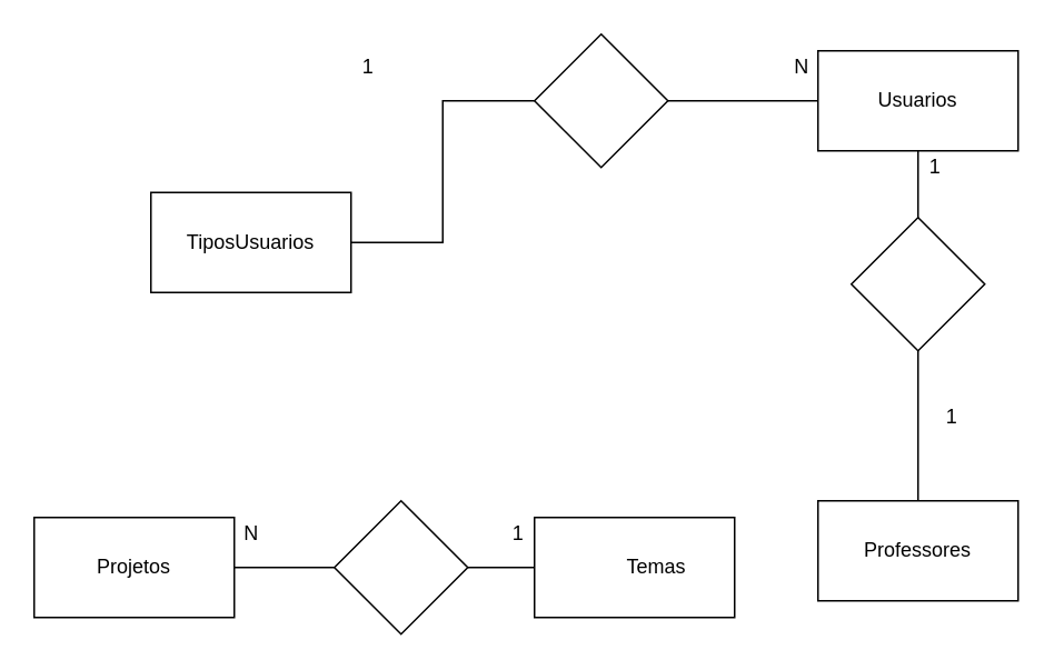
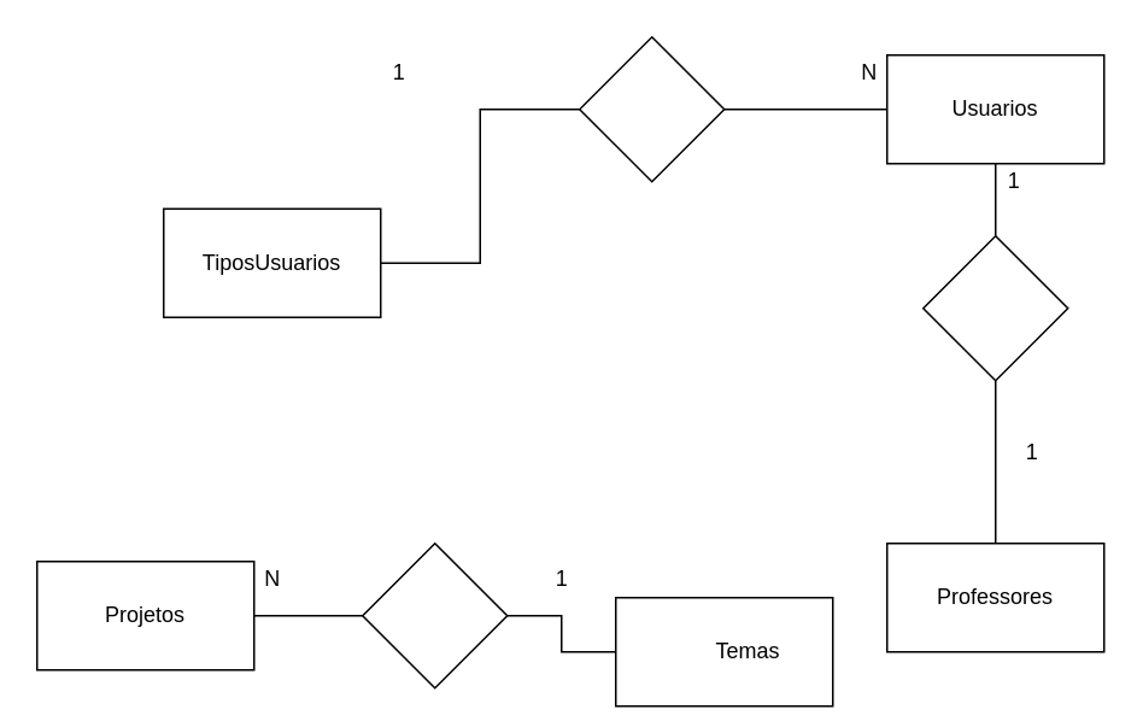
  <mxCell id="0" />
  <mxCell id="1" parent="0" />
  <mxCell id="2" value="TiposUsuarios" style="rounded=0;whiteSpace=wrap;html=1;" vertex="1" parent="1"><mxGeometry x="90" y="115" width="120" height="60" as="geometry" /></mxCell>
  <mxCell id="3" style="edgeStyle=orthogonalEdgeStyle;rounded=0;orthogonalLoop=1;jettySize=auto;html=1;exitX=0;exitY=0.5;exitDx=0;exitDy=0;entryX=1;entryY=0.5;entryDx=0;entryDy=0;endArrow=none;endFill=0;" edge="1" parent="1" source="5" target="2"><mxGeometry relative="1" as="geometry" /></mxCell>
  <mxCell id="4" style="edgeStyle=orthogonalEdgeStyle;rounded=0;orthogonalLoop=1;jettySize=auto;html=1;exitX=1;exitY=0.5;exitDx=0;exitDy=0;endArrow=none;endFill=0;" edge="1" parent="1" source="5" target="7"><mxGeometry relative="1" as="geometry"><mxPoint x="490" y="60" as="targetPoint" /></mxGeometry></mxCell>
  <mxCell id="5" value="" style="rhombus;whiteSpace=wrap;html=1;strokeWidth=1;" vertex="1" parent="1"><mxGeometry x="320" y="20" width="80" height="80" as="geometry" /></mxCell>
  <mxCell id="6" value="1" style="text;html=1;align=center;verticalAlign=middle;resizable=0;points=[];autosize=1;strokeColor=none;" vertex="1" parent="1"><mxGeometry x="210" y="30" width="20" height="20" as="geometry" /></mxCell>
  <mxCell id="7" value="Usuarios" style="rounded=0;whiteSpace=wrap;html=1;strokeWidth=1;" vertex="1" parent="1"><mxGeometry x="490" y="30" width="120" height="60" as="geometry" /></mxCell>
  <mxCell id="8" value="N" style="text;html=1;align=center;verticalAlign=middle;resizable=0;points=[];autosize=1;strokeColor=none;" vertex="1" parent="1"><mxGeometry x="470" y="30" width="20" height="20" as="geometry" /></mxCell>
  <mxCell id="9" value="Professores" style="rounded=0;whiteSpace=wrap;html=1;strokeWidth=1;" vertex="1" parent="1"><mxGeometry x="490" y="300" width="120" height="60" as="geometry" /></mxCell>
  <mxCell id="10" style="edgeStyle=orthogonalEdgeStyle;rounded=0;orthogonalLoop=1;jettySize=auto;html=1;exitX=0.5;exitY=1;exitDx=0;exitDy=0;entryX=0.5;entryY=0;entryDx=0;entryDy=0;endArrow=none;endFill=0;" edge="1" parent="1" source="12" target="9"><mxGeometry relative="1" as="geometry" /></mxCell>
  <mxCell id="11" style="edgeStyle=orthogonalEdgeStyle;rounded=0;orthogonalLoop=1;jettySize=auto;html=1;exitX=0.5;exitY=0;exitDx=0;exitDy=0;entryX=0.5;entryY=1;entryDx=0;entryDy=0;endArrow=none;endFill=0;" edge="1" parent="1" source="12" target="7"><mxGeometry relative="1" as="geometry" /></mxCell>
  <mxCell id="12" value="" style="rhombus;whiteSpace=wrap;html=1;strokeWidth=1;" vertex="1" parent="1"><mxGeometry x="510" y="130" width="80" height="80" as="geometry" /></mxCell>
  <mxCell id="13" value="1" style="text;html=1;align=center;verticalAlign=middle;resizable=0;points=[];autosize=1;strokeColor=none;" vertex="1" parent="1"><mxGeometry x="560" y="240" width="20" height="20" as="geometry" /></mxCell>
  <mxCell id="14" value="1" style="text;html=1;align=center;verticalAlign=middle;resizable=0;points=[];autosize=1;strokeColor=none;" vertex="1" parent="1"><mxGeometry x="550" y="90" width="20" height="20" as="geometry" /></mxCell>
- <mxCell id="15" value="&lt;span style=&quot;white-space: pre&quot;&gt;&#09;&lt;/span&gt;Temas" style="rounded=0;whiteSpace=wrap;html=1;strokeWidth=1;" vertex="1" parent="1"><mxGeometry x="320" y="310" width="120" height="60" as="geometry" /></mxCell>
+ <mxCell id="15" value="&lt;span style=&quot;white-space: pre&quot;&gt;&#09;&lt;/span&gt;Temas" style="rounded=0;whiteSpace=wrap;html=1;strokeWidth=1;" vertex="1" parent="1"><mxGeometry x="340" y="330" width="120" height="60" as="geometry" /></mxCell>
  <mxCell id="16" value="Projetos" style="rounded=0;whiteSpace=wrap;html=1;strokeWidth=1;" vertex="1" parent="1"><mxGeometry x="20" y="310" width="120" height="60" as="geometry" /></mxCell>
  <mxCell id="17" style="edgeStyle=orthogonalEdgeStyle;rounded=0;orthogonalLoop=1;jettySize=auto;html=1;exitX=1;exitY=0.5;exitDx=0;exitDy=0;entryX=0;entryY=0.5;entryDx=0;entryDy=0;endArrow=none;endFill=0;" edge="1" parent="1" source="19" target="15"><mxGeometry relative="1" as="geometry" /></mxCell>
  <mxCell id="18" style="edgeStyle=orthogonalEdgeStyle;rounded=0;orthogonalLoop=1;jettySize=auto;html=1;exitX=0;exitY=0.5;exitDx=0;exitDy=0;entryX=1;entryY=0.5;entryDx=0;entryDy=0;endArrow=none;endFill=0;" edge="1" parent="1" source="19" target="16"><mxGeometry relative="1" as="geometry" /></mxCell>
  <mxCell id="19" value="" style="rhombus;whiteSpace=wrap;html=1;strokeWidth=1;" vertex="1" parent="1"><mxGeometry x="200" y="300" width="80" height="80" as="geometry" /></mxCell>
  <mxCell id="20" value="N" style="text;html=1;align=center;verticalAlign=middle;resizable=0;points=[];autosize=1;strokeColor=none;" vertex="1" parent="1"><mxGeometry x="140" y="310" width="20" height="20" as="geometry" /></mxCell>
  <mxCell id="21" value="1" style="text;html=1;align=center;verticalAlign=middle;resizable=0;points=[];autosize=1;strokeColor=none;" vertex="1" parent="1"><mxGeometry x="300" y="310" width="20" height="20" as="geometry" /></mxCell>
